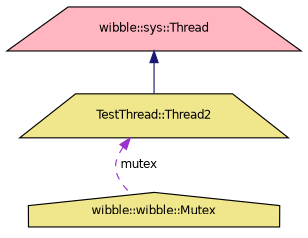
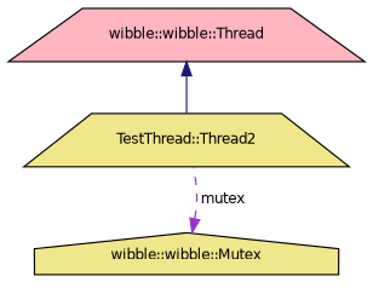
  digraph {
    node [color=black fillcolor=khaki fontname=Helvetica fontsize=10 shape=trapezium style=filled]
    edge [dir=back fontname=Helvetica fontsize=10 labelfontname=Helvetica labelfontsize=10]
    n1 [fontcolor=black height=0.2 label="TestThread::Thread2" width=0.4]
-   n2 [fillcolor=lightpink height=0.2 label="wibble::sys::Thread" width=0.4]
+   n2 [fillcolor=lightpink height=0.2 label="wibble::wibble::Thread" width=0.4]
    n3 [height=0.2 label="wibble::wibble::Mutex" shape=house width=0.4]
    n2 -> n1 [color=midnightblue style=solid]
-   n1 -> n3 [color=darkorchid3 label=" mutex" style=dashed]
+   n3 -> n1 [color=darkorchid3 label=" mutex" style=dashed]
  }
